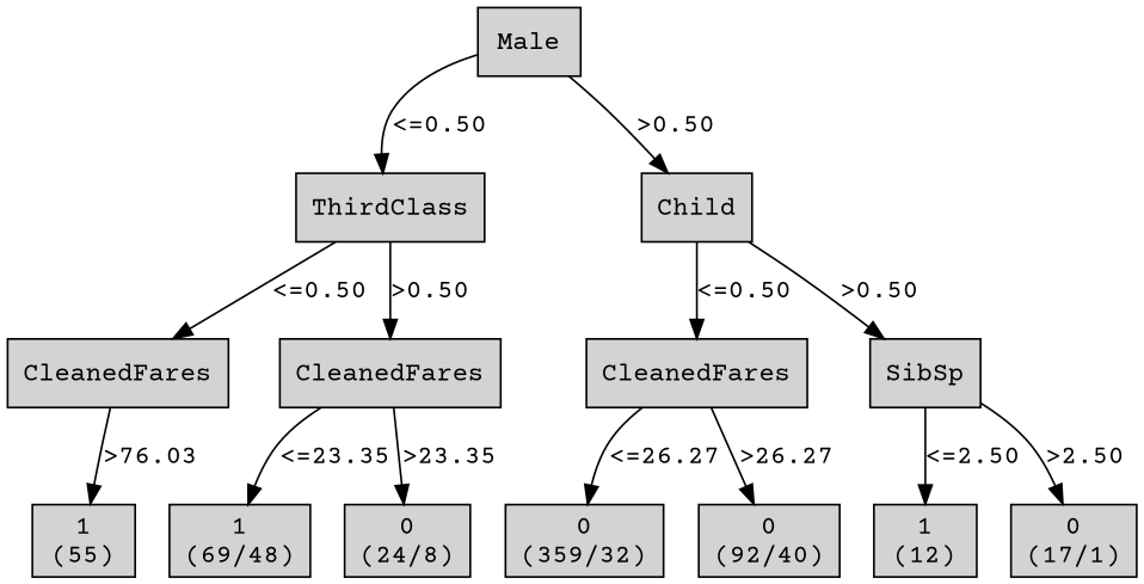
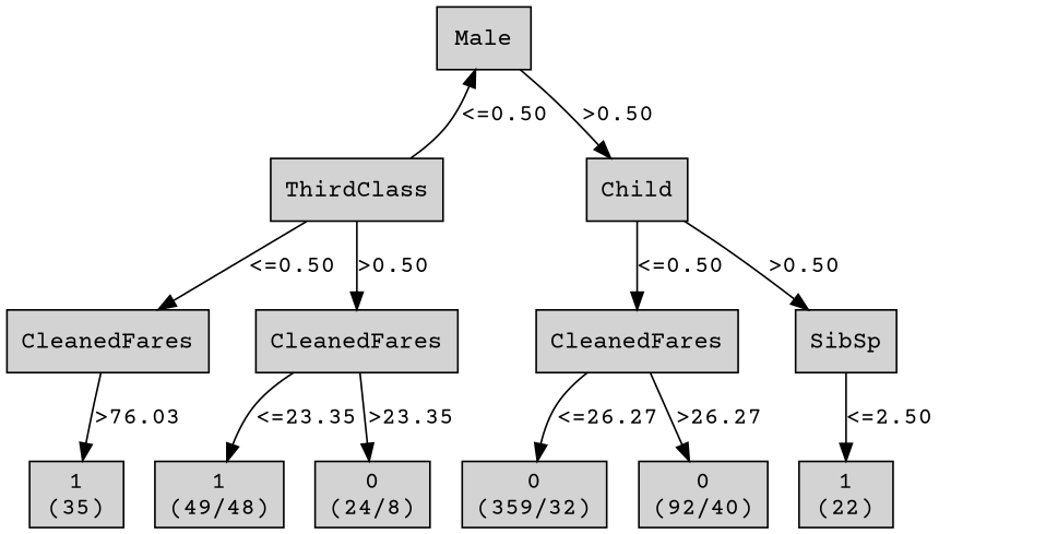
  digraph {
    fontname="Courier Prime"
    node [fontname="Courier Prime" shape=box style=filled weight=4]
    edge [fontname="Courier Prime"]
    n1 [label="Male\n" weight=1]
    n2 [label="ThirdClass\n" weight=2]
    n3 [label="Child\n" weight=2]
    n4 [label="CleanedFares\n" weight=3]
    n5 [label="CleanedFares\n" weight=3]
    n6 [label="CleanedFares\n" weight=3]
    n7 [label="SibSp\n" weight=3]
-   n8 [label="1\n(55)\n"]
-   n9 [label="1\n(69/48)\n"]
+   n8 [label="1\n(35)\n"]
+   n9 [label="1\n(49/48)\n"]
    n10 [label="0\n(24/8)\n"]
    n11 [label="0\n(359/32)\n"]
    n12 [label="0\n(92/40)\n"]
-   n13 [label="1\n(12)\n"]
-   n14 [label="0\n(17/1)\n"]
+   n13 [label="1\n(22)\n"]
    subgraph sub_1 {
      rank=same
      n1
    }
    subgraph sub_2 {
      rank=same
      n2
      n3
    }
    subgraph sub_3 {
      rank=same
      n4
      n5
      n6
      n7
    }
    subgraph sub_4 {
      rank=same
      n8
      n9
      n10
      n11
      n12
      n13
-     n14
    }
-   n1 -> n2 [label="<=0.50"]
+   n2 -> n1 [label="<=0.50"]
    n1 -> n3 [label=">0.50"]
    n2 -> n4 [label="<=0.50"]
    n2 -> n5 [label=">0.50"]
    n3 -> n6 [label="<=0.50"]
    n3 -> n7 [label=">0.50"]
    n4 -> n8 [label=">76.03"]
    n5 -> n9 [label="<=23.35"]
    n5 -> n10 [label=">23.35"]
    n6 -> n11 [label="<=26.27"]
    n6 -> n12 [label=">26.27"]
    n7 -> n13 [label="<=2.50"]
-   n7 -> n14 [label=">2.50"]
  }
